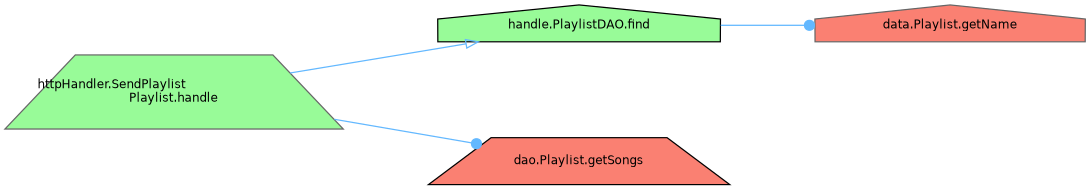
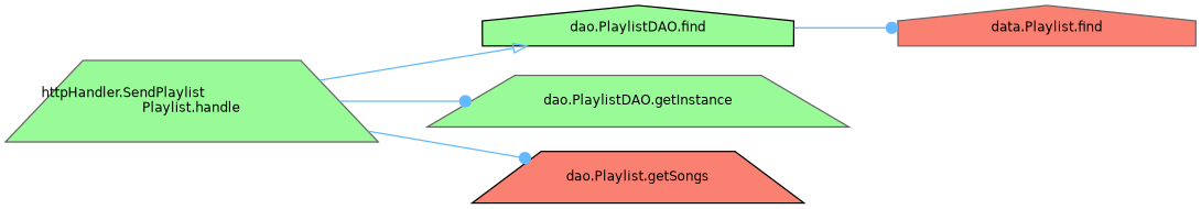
  digraph {
    rankdir=LR
    node [color=gray40 fillcolor=palegreen fontname=Helvetica fontsize=10 shape=trapezium style=filled]
    edge [arrowhead=dot color=steelblue1 fontname=Helvetica fontsize=10 labelfontname=Helvetica labelfontsize=10 style=solid]
    n1 [fontcolor=black height=0.2 label="httpHandler.SendPlaylist\lPlaylist.handle" width=0.4]
-   n2 [color=black height=0.2 label="handle.PlaylistDAO.find" shape=house width=0.4]
+   n2 [color=black height=0.2 label="dao.PlaylistDAO.find" shape=house width=0.4]
+   n3 [height=0.2 label="dao.PlaylistDAO.getInstance" width=0.4]
    n4 [color=black fillcolor=salmon height=0.2 label="dao.Playlist.getSongs" width=0.4]
-   n5 [fillcolor=salmon height=0.2 label="data.Playlist.getName" shape=house width=0.4]
+   n5 [fillcolor=salmon height=0.2 label="data.Playlist.find" shape=house width=0.4]
    n1 -> n2 [arrowhead=onormal]
+   n1 -> n3
    n1 -> n4
    n2 -> n5
  }
